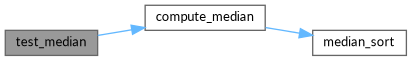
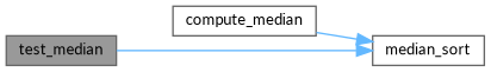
  digraph {
    fontname=Lato
    rankdir=LR
    node [color=grey40 fillcolor=white fontname=Lato fontsize=10 shape=box style=filled]
    edge [color=steelblue1 fontname=Lato fontsize=10 labelfontname=Helvetica labelfontsize=10 style=solid]
    n1 [color=gray40 fillcolor=grey60 fontcolor=black height=0.2 label=test_median width=0.4]
    n2 [height=0.2 label=compute_median width=0.4]
    n3 [height=0.2 label=median_sort width=0.4]
-   n1 -> n2
+   n1 -> n3
    n2 -> n3
  }
